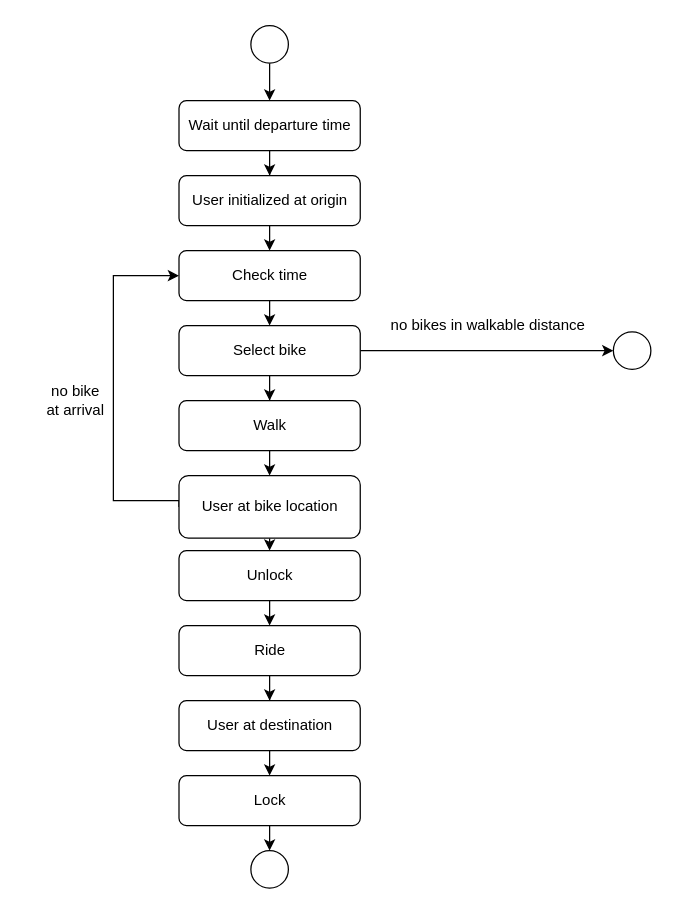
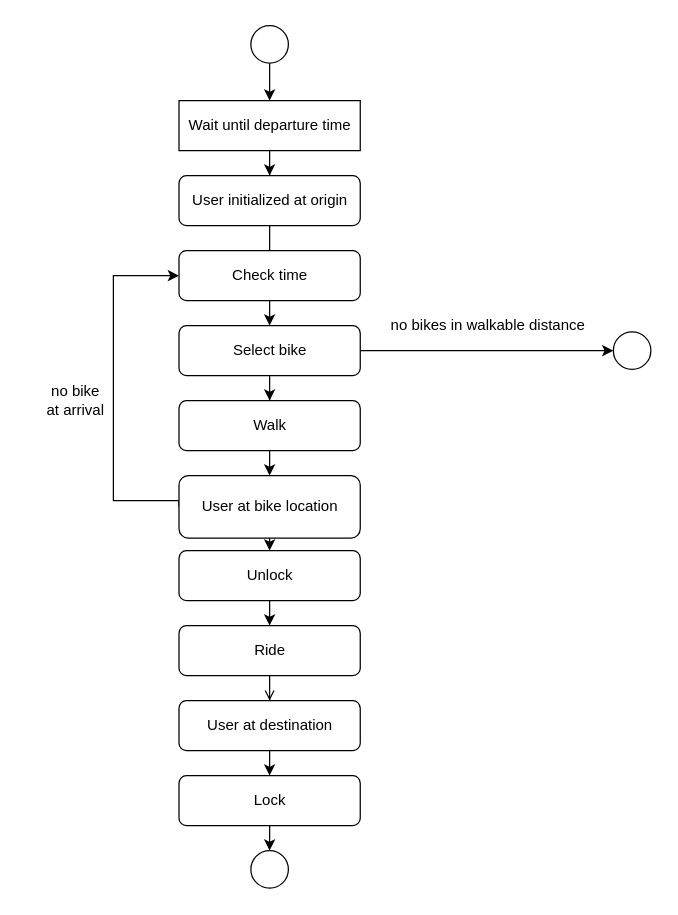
  <mxCell id="0" />
  <mxCell id="1" parent="0" />
  <mxCell id="2" style="edgeStyle=orthogonalEdgeStyle;rounded=0;orthogonalLoop=1;jettySize=auto;html=1;exitX=0.5;exitY=1;exitDx=0;exitDy=0;" parent="1" source="3" target="7" edge="1"><mxGeometry relative="1" as="geometry" /></mxCell>
- <mxCell id="3" value="Wait until departure time" style="rounded=1;whiteSpace=wrap;html=1;fontSize=12;glass=0;strokeWidth=1;shadow=0;" parent="1" vertex="1"><mxGeometry x="142.5" y="80" width="145" height="40" as="geometry" /></mxCell>
+ <mxCell id="3" value="Wait until departure time" style="whiteSpace=wrap;html=1;fontSize=12;glass=0;strokeWidth=1;shadow=0;rounded=0;" parent="1" vertex="1"><mxGeometry x="142.5" y="80" width="145" height="40" as="geometry" /></mxCell>
  <mxCell id="4" style="edgeStyle=orthogonalEdgeStyle;rounded=0;orthogonalLoop=1;jettySize=auto;html=1;exitX=0.5;exitY=1;exitDx=0;exitDy=0;entryX=0.5;entryY=0;entryDx=0;entryDy=0;" parent="1" source="5" target="3" edge="1"><mxGeometry relative="1" as="geometry" /></mxCell>
  <mxCell id="5" value="" style="ellipse;whiteSpace=wrap;html=1;aspect=fixed;" parent="1" vertex="1"><mxGeometry x="200" y="20" width="30" height="30" as="geometry" /></mxCell>
- <mxCell id="6" style="edgeStyle=orthogonalEdgeStyle;rounded=0;orthogonalLoop=1;jettySize=auto;html=1;exitX=0.5;exitY=1;exitDx=0;exitDy=0;entryX=0.5;entryY=0;entryDx=0;entryDy=0;" parent="1" source="7" target="9" edge="1"><mxGeometry relative="1" as="geometry" /></mxCell>
+ <mxCell id="6" style="edgeStyle=orthogonalEdgeStyle;rounded=0;orthogonalLoop=1;jettySize=auto;html=1;exitX=0.5;exitY=1;exitDx=0;exitDy=0;entryX=0.5;entryY=0;entryDx=0;entryDy=0;endArrow=none;" parent="1" source="7" target="9" edge="1"><mxGeometry relative="1" as="geometry" /></mxCell>
  <mxCell id="7" value="User initialized at origin" style="rounded=1;whiteSpace=wrap;html=1;fontSize=12;glass=0;strokeWidth=1;shadow=0;" parent="1" vertex="1"><mxGeometry x="142.5" y="140" width="145" height="40" as="geometry" /></mxCell>
  <mxCell id="8" style="edgeStyle=orthogonalEdgeStyle;rounded=0;orthogonalLoop=1;jettySize=auto;html=1;exitX=0.5;exitY=1;exitDx=0;exitDy=0;entryX=0.5;entryY=0;entryDx=0;entryDy=0;" parent="1" source="9" target="12" edge="1"><mxGeometry relative="1" as="geometry" /></mxCell>
  <mxCell id="9" value="Check time" style="rounded=1;whiteSpace=wrap;html=1;fontSize=12;glass=0;strokeWidth=1;shadow=0;" parent="1" vertex="1"><mxGeometry x="142.5" y="200" width="145" height="40" as="geometry" /></mxCell>
  <mxCell id="10" style="edgeStyle=orthogonalEdgeStyle;rounded=0;orthogonalLoop=1;jettySize=auto;html=1;entryX=0;entryY=0.5;entryDx=0;entryDy=0;" parent="1" source="12" target="25" edge="1"><mxGeometry relative="1" as="geometry" /></mxCell>
  <mxCell id="11" style="edgeStyle=orthogonalEdgeStyle;rounded=0;orthogonalLoop=1;jettySize=auto;html=1;entryX=0.5;entryY=0;entryDx=0;entryDy=0;" parent="1" source="12" target="14" edge="1"><mxGeometry relative="1" as="geometry" /></mxCell>
  <mxCell id="12" value="Select bike" style="rounded=1;whiteSpace=wrap;html=1;fontSize=12;glass=0;strokeWidth=1;shadow=0;" parent="1" vertex="1"><mxGeometry x="142.5" y="260" width="145" height="40" as="geometry" /></mxCell>
  <mxCell id="13" style="edgeStyle=orthogonalEdgeStyle;rounded=0;orthogonalLoop=1;jettySize=auto;html=1;exitX=0.5;exitY=1;exitDx=0;exitDy=0;entryX=0.5;entryY=0;entryDx=0;entryDy=0;" parent="1" source="14" target="17" edge="1"><mxGeometry relative="1" as="geometry" /></mxCell>
  <mxCell id="14" value="Walk" style="rounded=1;whiteSpace=wrap;html=1;fontSize=12;glass=0;strokeWidth=1;shadow=0;" parent="1" vertex="1"><mxGeometry x="142.5" y="320" width="145" height="40" as="geometry" /></mxCell>
  <mxCell id="15" style="edgeStyle=orthogonalEdgeStyle;rounded=0;orthogonalLoop=1;jettySize=auto;html=1;exitX=0;exitY=0.5;exitDx=0;exitDy=0;entryX=0;entryY=0.5;entryDx=0;entryDy=0;" parent="1" source="17" target="9" edge="1"><mxGeometry relative="1" as="geometry"><Array as="points"><mxPoint x="90" y="400" /><mxPoint x="90" y="220" /></Array></mxGeometry></mxCell>
  <mxCell id="16" style="edgeStyle=orthogonalEdgeStyle;rounded=0;orthogonalLoop=1;jettySize=auto;html=1;exitX=0.5;exitY=1;exitDx=0;exitDy=0;entryX=0.5;entryY=0;entryDx=0;entryDy=0;" parent="1" source="17" target="19" edge="1"><mxGeometry relative="1" as="geometry" /></mxCell>
  <mxCell id="17" value="User at bike location" style="rounded=1;whiteSpace=wrap;html=1;fontSize=12;glass=0;strokeWidth=1;shadow=0;" parent="1" vertex="1"><mxGeometry x="142.5" y="380" width="145" height="50" as="geometry" /></mxCell>
  <mxCell id="18" style="edgeStyle=orthogonalEdgeStyle;rounded=0;orthogonalLoop=1;jettySize=auto;html=1;exitX=0.5;exitY=1;exitDx=0;exitDy=0;entryX=0.5;entryY=0;entryDx=0;entryDy=0;" parent="1" source="19" edge="1"><mxGeometry relative="1" as="geometry"><mxPoint x="215" y="500" as="targetPoint" /></mxGeometry></mxCell>
  <mxCell id="19" value="Unlock" style="rounded=1;whiteSpace=wrap;html=1;fontSize=12;glass=0;strokeWidth=1;shadow=0;" parent="1" vertex="1"><mxGeometry x="142.5" y="440" width="145" height="40" as="geometry" /></mxCell>
  <mxCell id="20" style="edgeStyle=orthogonalEdgeStyle;rounded=0;orthogonalLoop=1;jettySize=auto;html=1;exitX=0.5;exitY=1;exitDx=0;exitDy=0;entryX=0.5;entryY=0;entryDx=0;entryDy=0;" edge="1" parent="1" source="21" target="24"><mxGeometry relative="1" as="geometry" /></mxCell>
  <mxCell id="21" value="Lock" style="rounded=1;whiteSpace=wrap;html=1;fontSize=12;glass=0;strokeWidth=1;shadow=0;" parent="1" vertex="1"><mxGeometry x="142.5" y="620" width="145" height="40" as="geometry" /></mxCell>
  <mxCell id="22" style="edgeStyle=orthogonalEdgeStyle;rounded=0;orthogonalLoop=1;jettySize=auto;html=1;exitX=0.5;exitY=1;exitDx=0;exitDy=0;entryX=0.5;entryY=0;entryDx=0;entryDy=0;" edge="1" parent="1" source="23" target="21"><mxGeometry relative="1" as="geometry" /></mxCell>
  <mxCell id="23" value="User at destination" style="rounded=1;whiteSpace=wrap;html=1;fontSize=12;glass=0;strokeWidth=1;shadow=0;" parent="1" vertex="1"><mxGeometry x="142.5" y="560" width="145" height="40" as="geometry" /></mxCell>
  <mxCell id="24" value="" style="ellipse;whiteSpace=wrap;html=1;aspect=fixed;" parent="1" vertex="1"><mxGeometry x="200" y="680" width="30" height="30" as="geometry" /></mxCell>
  <mxCell id="25" value="" style="ellipse;whiteSpace=wrap;html=1;aspect=fixed;" parent="1" vertex="1"><mxGeometry x="490" y="265" width="30" height="30" as="geometry" /></mxCell>
  <mxCell id="26" value="no bikes in walkable distance" style="text;html=1;strokeColor=none;fillColor=none;align=center;verticalAlign=middle;whiteSpace=wrap;rounded=0;" parent="1" vertex="1"><mxGeometry x="290" y="250" width="200" height="20" as="geometry" /></mxCell>
  <mxCell id="27" value="&lt;div&gt;no bike&lt;/div&gt;&lt;div&gt;at arrival&lt;br&gt;&lt;/div&gt;" style="text;html=1;strokeColor=none;fillColor=none;align=center;verticalAlign=middle;whiteSpace=wrap;rounded=0;" parent="1" vertex="1"><mxGeometry x="20" y="310" width="80" height="20" as="geometry" /></mxCell>
- <mxCell id="28" style="edgeStyle=orthogonalEdgeStyle;rounded=0;orthogonalLoop=1;jettySize=auto;html=1;exitX=0.5;exitY=1;exitDx=0;exitDy=0;" edge="1" parent="1" source="29" target="23"><mxGeometry relative="1" as="geometry" /></mxCell>
+ <mxCell id="28" style="edgeStyle=orthogonalEdgeStyle;rounded=0;orthogonalLoop=1;jettySize=auto;html=1;exitX=0.5;exitY=1;exitDx=0;exitDy=0;endArrow=open;" edge="1" parent="1" source="29" target="23"><mxGeometry relative="1" as="geometry" /></mxCell>
  <mxCell id="29" value="&lt;div&gt;Ride&lt;/div&gt;" style="rounded=1;whiteSpace=wrap;html=1;fontSize=12;glass=0;strokeWidth=1;shadow=0;" vertex="1" parent="1"><mxGeometry x="142.5" y="500" width="145" height="40" as="geometry" /></mxCell>
